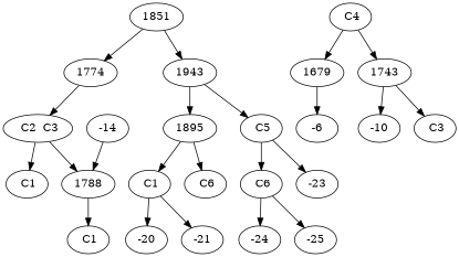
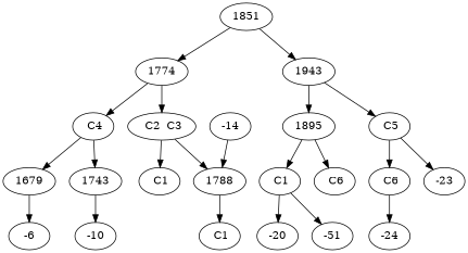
  digraph {
    1851
    1774
    1943
    n4 [label=" C4"]
    n5 [label=" C2  C3"]
    1895
    n7 [label=" C5"]
    1679
    1743
    1788
    n11 [label=" C1"]
    n12 [label=" C1"]
    n13 [label=" C6"]
    n14 [label=" C6"]
    -23
    n16 [label=-6]
    -10
-   n18 [label=" C3"]
    n19 [label=" C1"]
    -14
    -20
-   -21
+   -21 [label=-51]
    -24
-   -25
    1851 -> 1774
    1851 -> 1943
+   1774 -> n4
    1774 -> n5
    1943 -> 1895
    1943 -> n7
    n4 -> 1679
    n4 -> 1743
    n5 -> 1788
    n5 -> n11
    1895 -> n12
    1895 -> n13
    n7 -> n14
    n7 -> -23
    1679 -> n16
    1743 -> -10
-   1743 -> n18
    1788 -> n19
    n12 -> -20
    n12 -> -21
    n14 -> -24
-   n14 -> -25
    -14 -> 1788
  }
